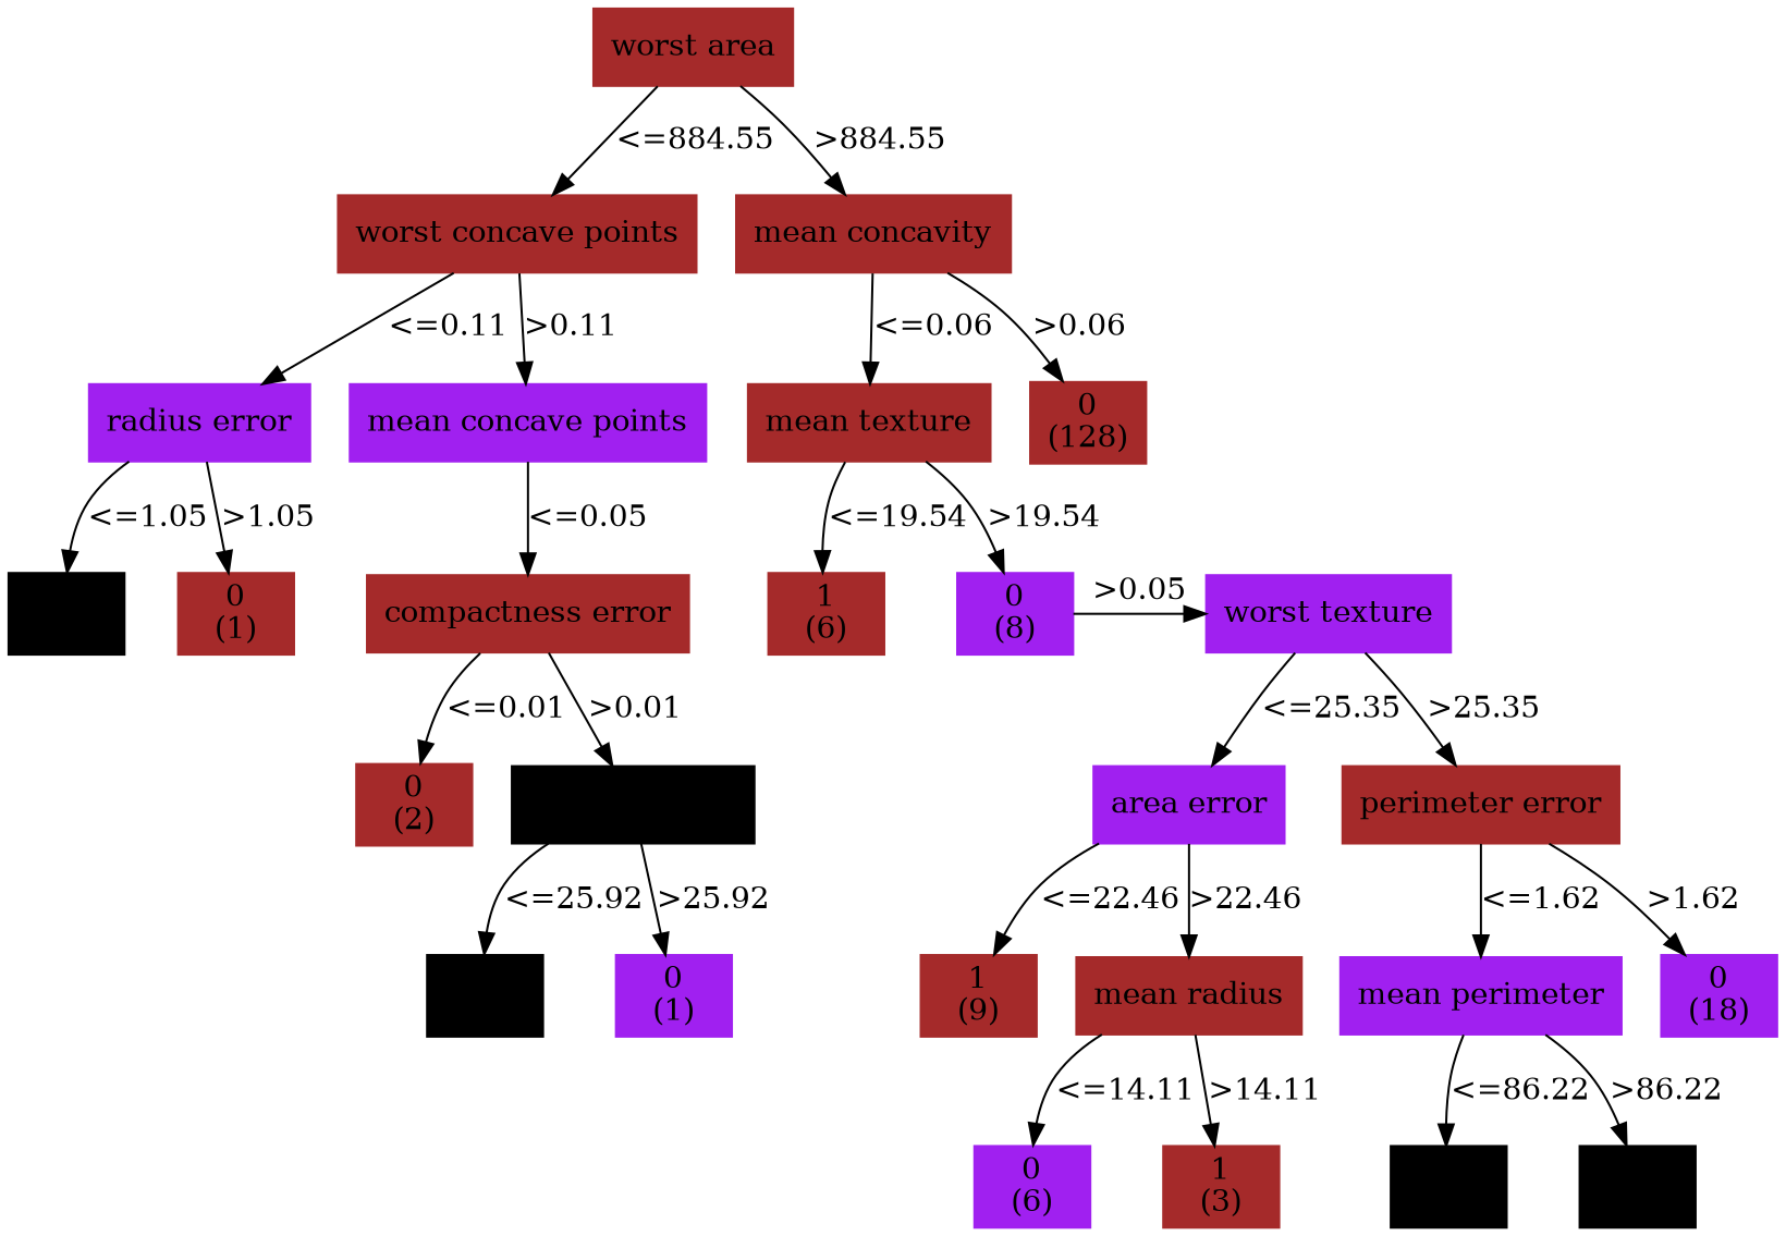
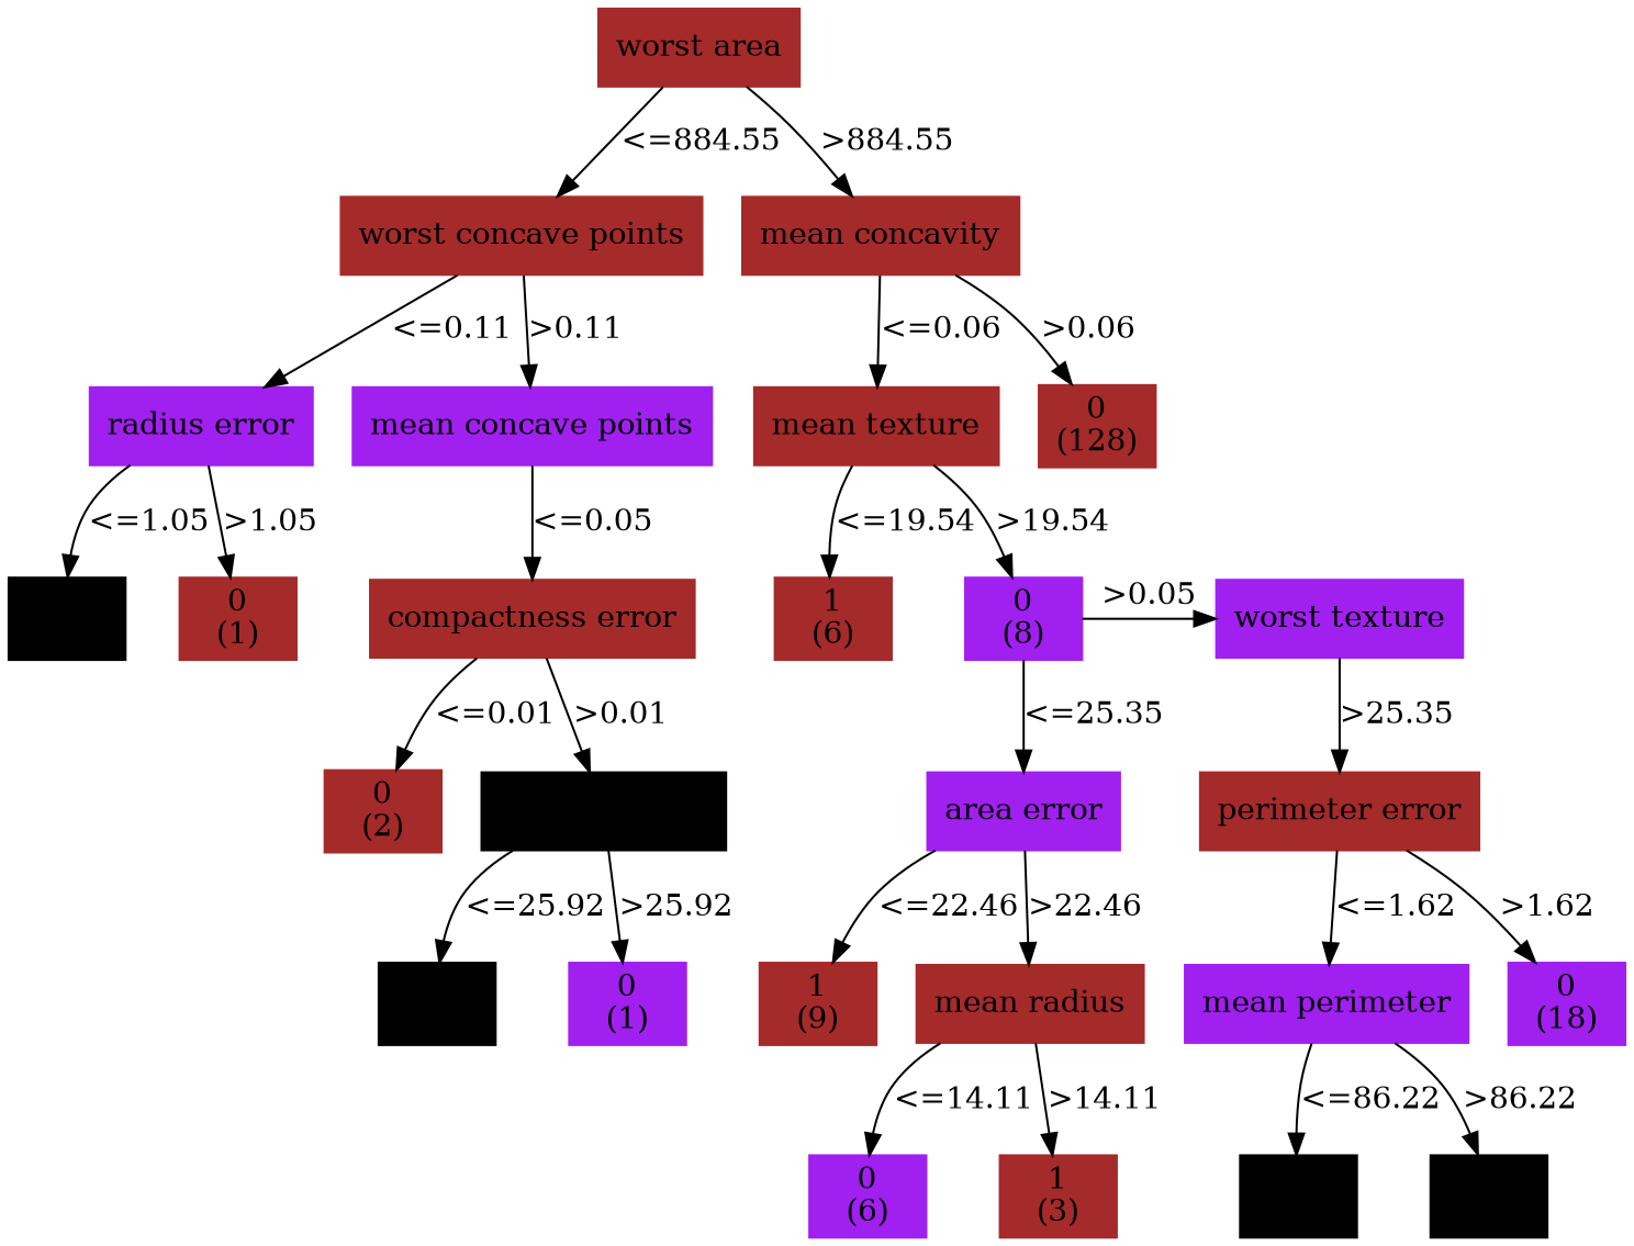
  digraph {
    node [color=brown shape=box style=filled weight=4]
    n1 [label="worst area\n" weight=1]
    n2 [label="worst concave points\n" weight=2]
    n3 [label="mean concavity\n" weight=2]
    n4 [color=purple label="radius error\n" weight=3]
    n5 [color=purple label="mean concave points\n" weight=3]
    n6 [label="mean texture\n" weight=3]
    n7 [label="0\n(128)\n" weight=3]
    n8 [color=black label="1\n(249)\n"]
    n9 [label="0\n(1)\n"]
    n10 [label="compactness error\n"]
    n11 [color=purple label="worst texture\n"]
    n12 [label="1\n(6)\n"]
    n13 [color=purple label="0\n(8)\n"]
    n14 [label="0\n(2)\n" weight=5]
    n15 [color=black label="mean texture\n" weight=5]
    n16 [color=purple label="area error\n" weight=5]
    n17 [label="perimeter error\n" weight=5]
    n18 [color=black label="1\n(23)\n" weight=6]
    n19 [color=purple label="0\n(1)\n" weight=6]
    n20 [label="1\n(9)\n" weight=6]
    n21 [label="mean radius\n" weight=6]
    n22 [color=purple label="mean perimeter\n" weight=6]
    n23 [color=purple label="0\n(18)\n" weight=6]
    n24 [color=purple label="0\n(6)\n" weight=7]
    n25 [label="1\n(3)\n" weight=7]
    n26 [color=black label="0\n(1)\n" weight=7]
    n27 [color=black label="1\n(2)\n" weight=7]
    subgraph sub_1 {
      rank=same
      n1
    }
    subgraph sub_2 {
      rank=same
      n2
      n3
    }
    subgraph sub_3 {
      rank=same
      n4
      n5
      n6
      n7
    }
    subgraph sub_4 {
      rank=same
      n8
      n9
      n10
      n11
      n12
      n13
    }
    subgraph sub_5 {
      rank=same
      n14
      n15
      n16
      n17
    }
    subgraph sub_6 {
      rank=same
      n18
      n19
      n20
      n21
      n22
      n23
    }
    subgraph sub_7 {
      rank=same
      n24
      n25
      n26
      n27
    }
    n1 -> n2 [label="<=884.55"]
    n1 -> n3 [label=">884.55"]
    n2 -> n4 [label="<=0.11"]
    n2 -> n5 [label=">0.11"]
    n3 -> n6 [label="<=0.06"]
    n3 -> n7 [label=">0.06"]
    n4 -> n8 [label="<=1.05"]
    n4 -> n9 [label=">1.05"]
    n5 -> n10 [label="<=0.05"]
    n6 -> n12 [label="<=19.54"]
    n6 -> n13 [label=">19.54"]
    n10 -> n14 [label="<=0.01"]
    n10 -> n15 [label=">0.01"]
-   n11 -> n16 [label="<=25.35"]
+   n13 -> n16 [label="<=25.35"]
    n11 -> n17 [label=">25.35"]
    n13 -> n11 [label=">0.05"]
    n15 -> n18 [label="<=25.92"]
    n15 -> n19 [label=">25.92"]
    n16 -> n20 [label="<=22.46"]
    n16 -> n21 [label=">22.46"]
    n17 -> n22 [label="<=1.62"]
    n17 -> n23 [label=">1.62"]
    n21 -> n24 [label="<=14.11"]
    n21 -> n25 [label=">14.11"]
    n22 -> n26 [label="<=86.22"]
    n22 -> n27 [label=">86.22"]
  }
